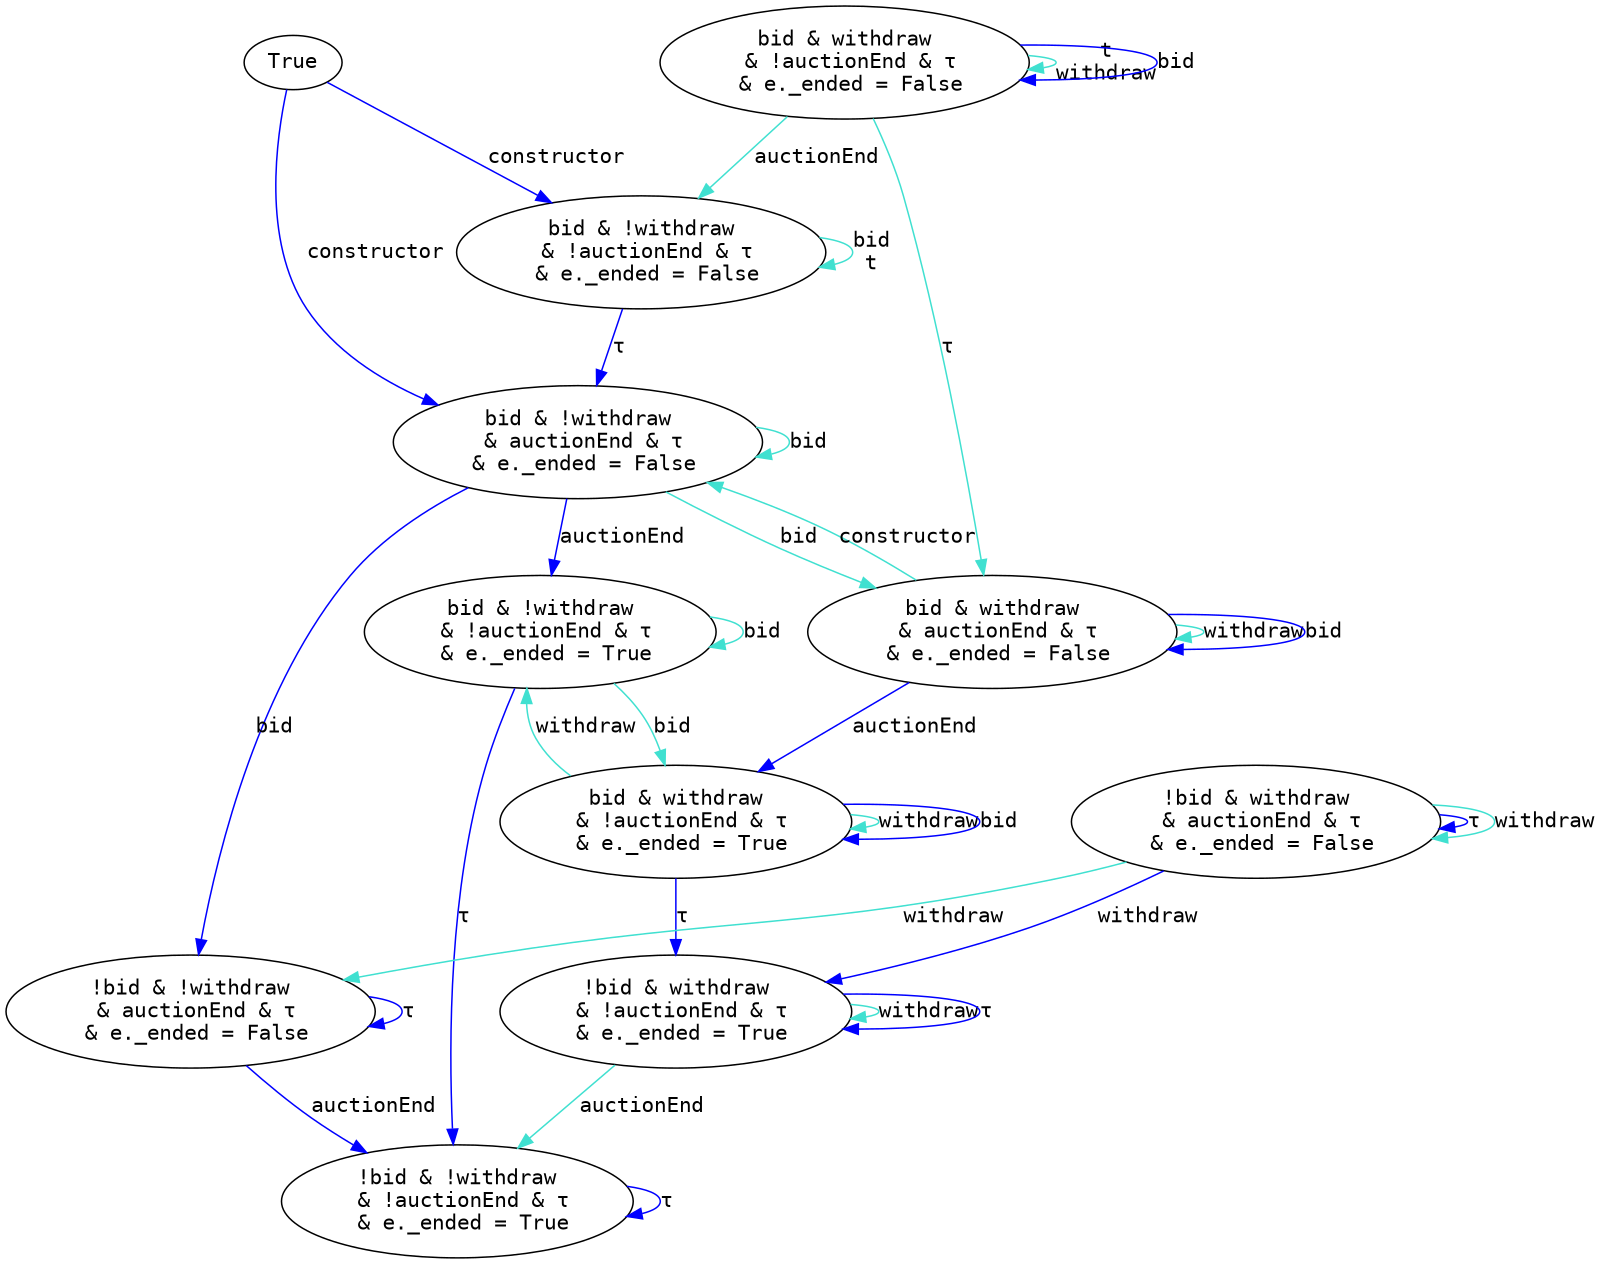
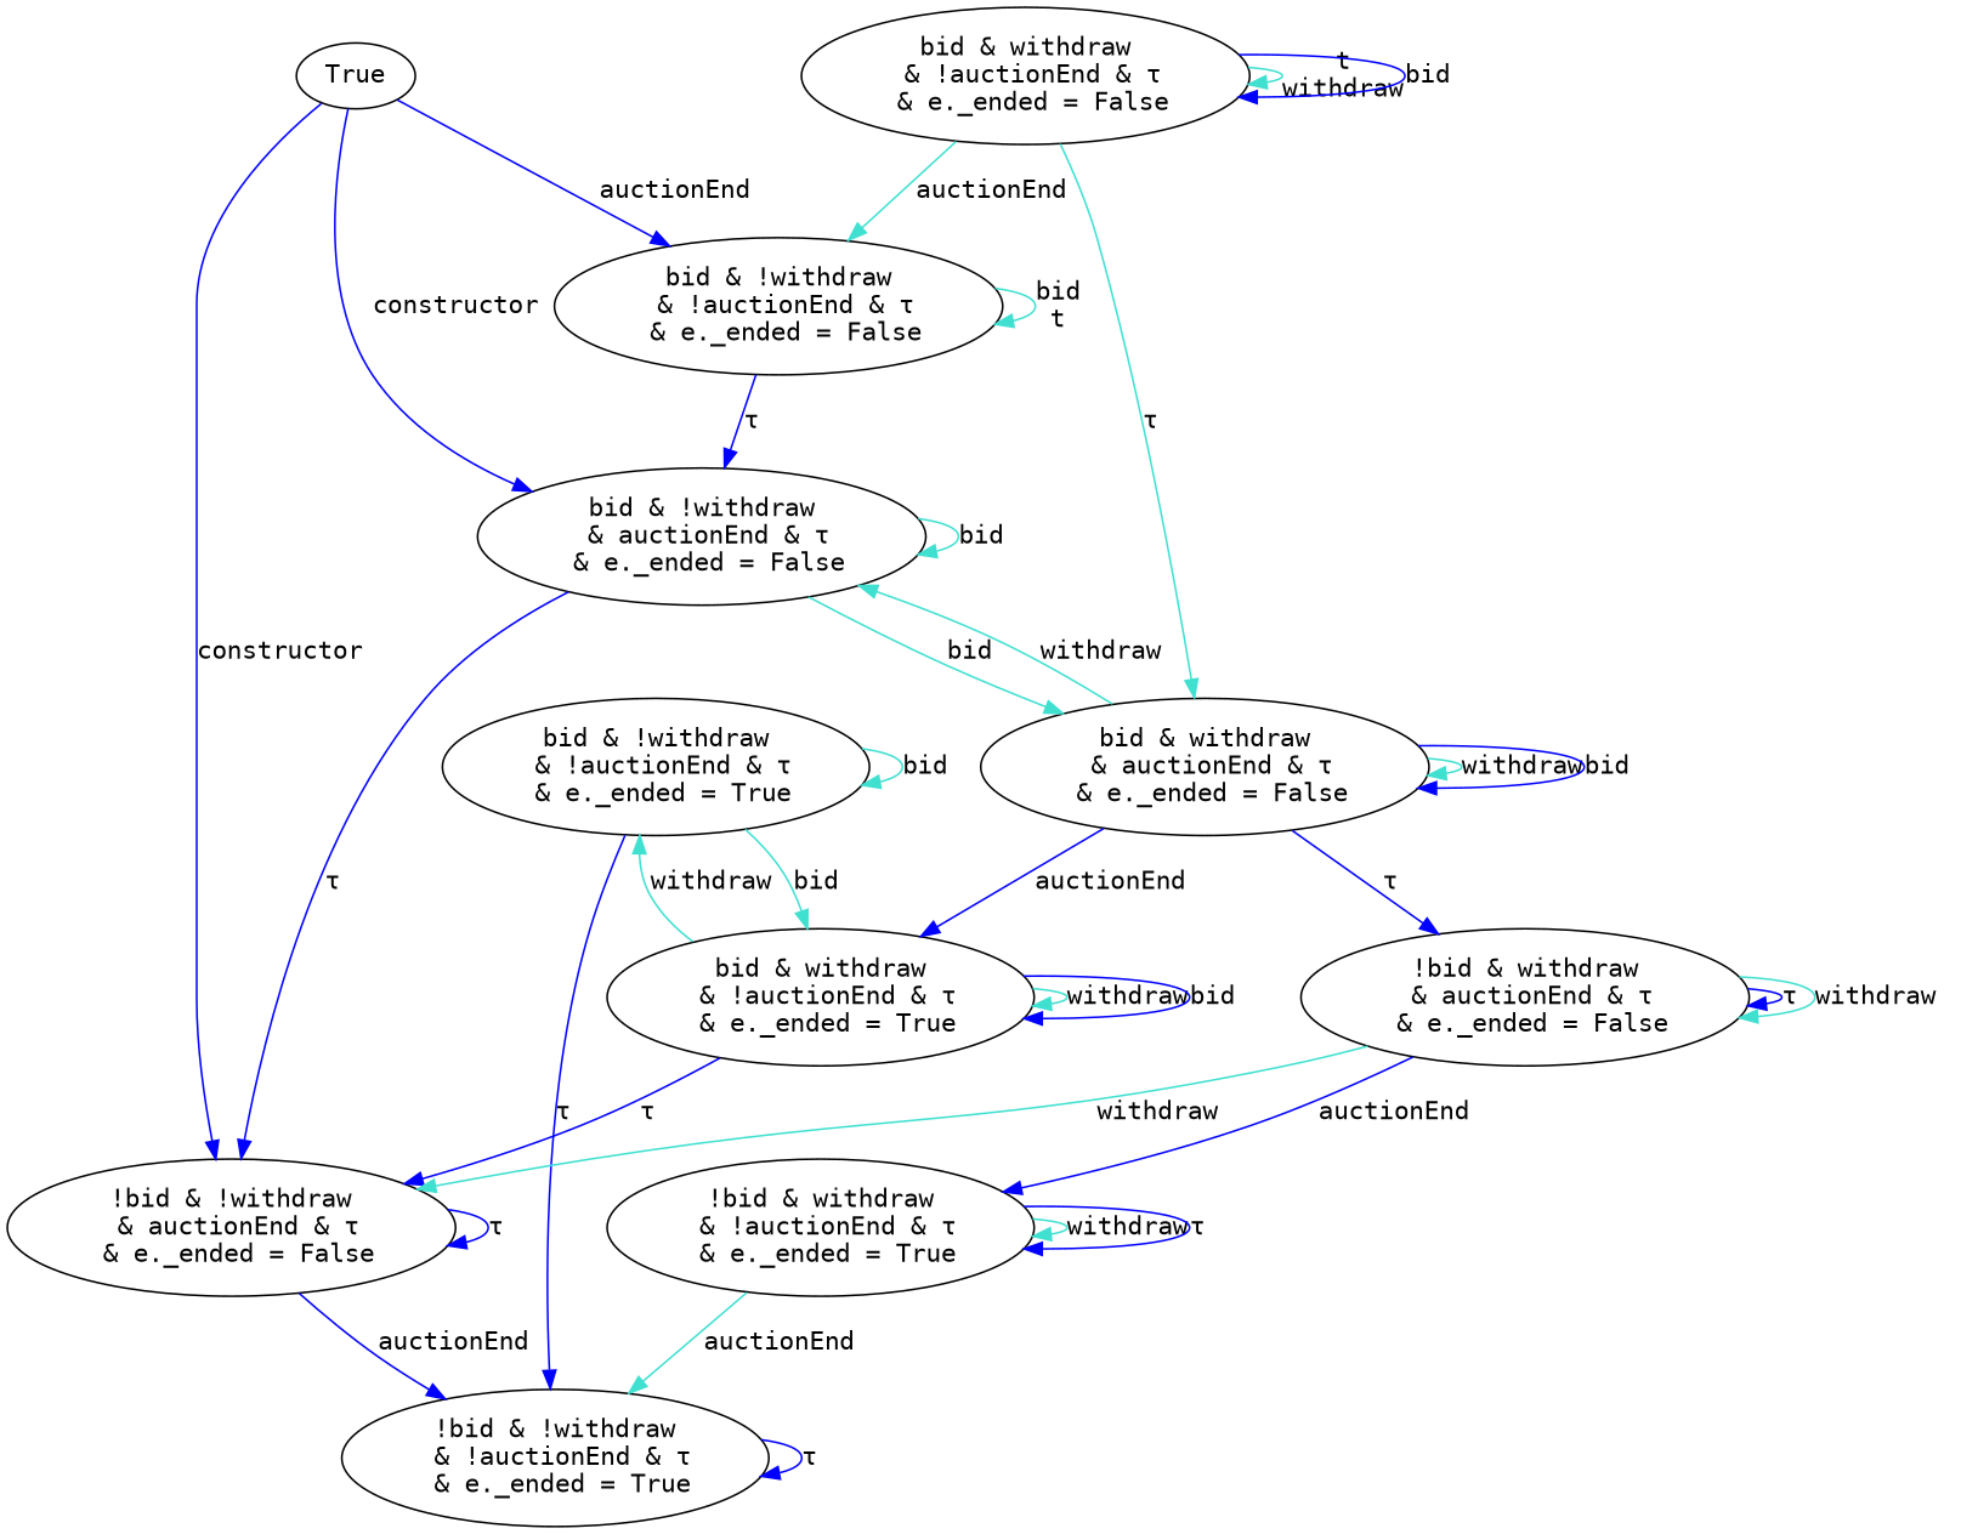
  digraph {
    fontname="DejaVu Sans Mono"
    node [fontname="DejaVu Sans Mono"]
    edge [color=blue fontname="DejaVu Sans Mono"]
    n1 [label=True]
    n2 [label="bid & !withdraw\n & auctionEnd & τ\n & e._ended = False"]
    n3 [label="bid & !withdraw\n & !auctionEnd & τ\n & e._ended = False"]
    n4 [label="!bid & !withdraw\n & auctionEnd & τ\n & e._ended = False"]
    n5 [label="bid & !withdraw\n & !auctionEnd & τ\n & e._ended = True"]
    n6 [label="bid & withdraw\n & auctionEnd & τ\n & e._ended = False"]
    n7 [label="!bid & !withdraw\n & !auctionEnd & τ\n & e._ended = True"]
    n8 [label="bid & withdraw\n & !auctionEnd & τ\n & e._ended = True"]
    n9 [label="!bid & withdraw\n & !auctionEnd & τ\n & e._ended = True"]
    n10 [label="!bid & withdraw\n & auctionEnd & τ\n & e._ended = False"]
    n11 [label="bid & withdraw\n & !auctionEnd & τ\n & e._ended = False"]
    n1 -> n2 [label=constructor]
-   n1 -> n3 [label=constructor]
+   n1 -> n3 [label=auctionEnd]
+   n1 -> n4 [label=constructor]
    n2 -> n2 [color=turquoise label=bid]
-   n2 -> n4 [label=bid]
-   n2 -> n5 [label=auctionEnd]
+   n2 -> n4 [label="τ"]
    n2 -> n6 [color=turquoise label=bid]
    n3 -> n2 [label="τ"]
    n3 -> n3 [color=turquoise label="bid\nt"]
    n4 -> n4 [label="τ"]
    n4 -> n7 [label=auctionEnd]
    n5 -> n5 [color=turquoise label=bid]
    n5 -> n7 [label="τ"]
    n5 -> n8 [color=turquoise label=bid]
-   n6 -> n2 [color=turquoise label=constructor]
+   n6 -> n2 [color=turquoise label=withdraw]
    n6 -> n6 [color=turquoise label=withdraw]
    n6 -> n6 [label=bid]
    n6 -> n8 [label=auctionEnd]
+   n6 -> n10 [label="τ"]
    n7 -> n7 [label="τ"]
    n8 -> n5 [color=turquoise label=withdraw]
    n8 -> n8 [color=turquoise label=withdraw]
    n8 -> n8 [label=bid]
-   n8 -> n9 [label="τ"]
+   n8 -> n4 [label="τ"]
    n9 -> n7 [color=turquoise label=auctionEnd]
    n9 -> n9 [color=turquoise label=withdraw]
    n9 -> n9 [label="τ"]
    n10 -> n4 [color=turquoise label=withdraw]
-   n10 -> n9 [label=withdraw]
+   n10 -> n9 [label=auctionEnd]
    n10 -> n10 [label="τ"]
    n10 -> n10 [color=turquoise label=withdraw]
    n11 -> n3 [color=turquoise label=auctionEnd]
    n11 -> n6 [color=turquoise label="τ"]
    n11 -> n11 [color=turquoise label="t\nwithdraw"]
    n11 -> n11 [label=bid]
  }
